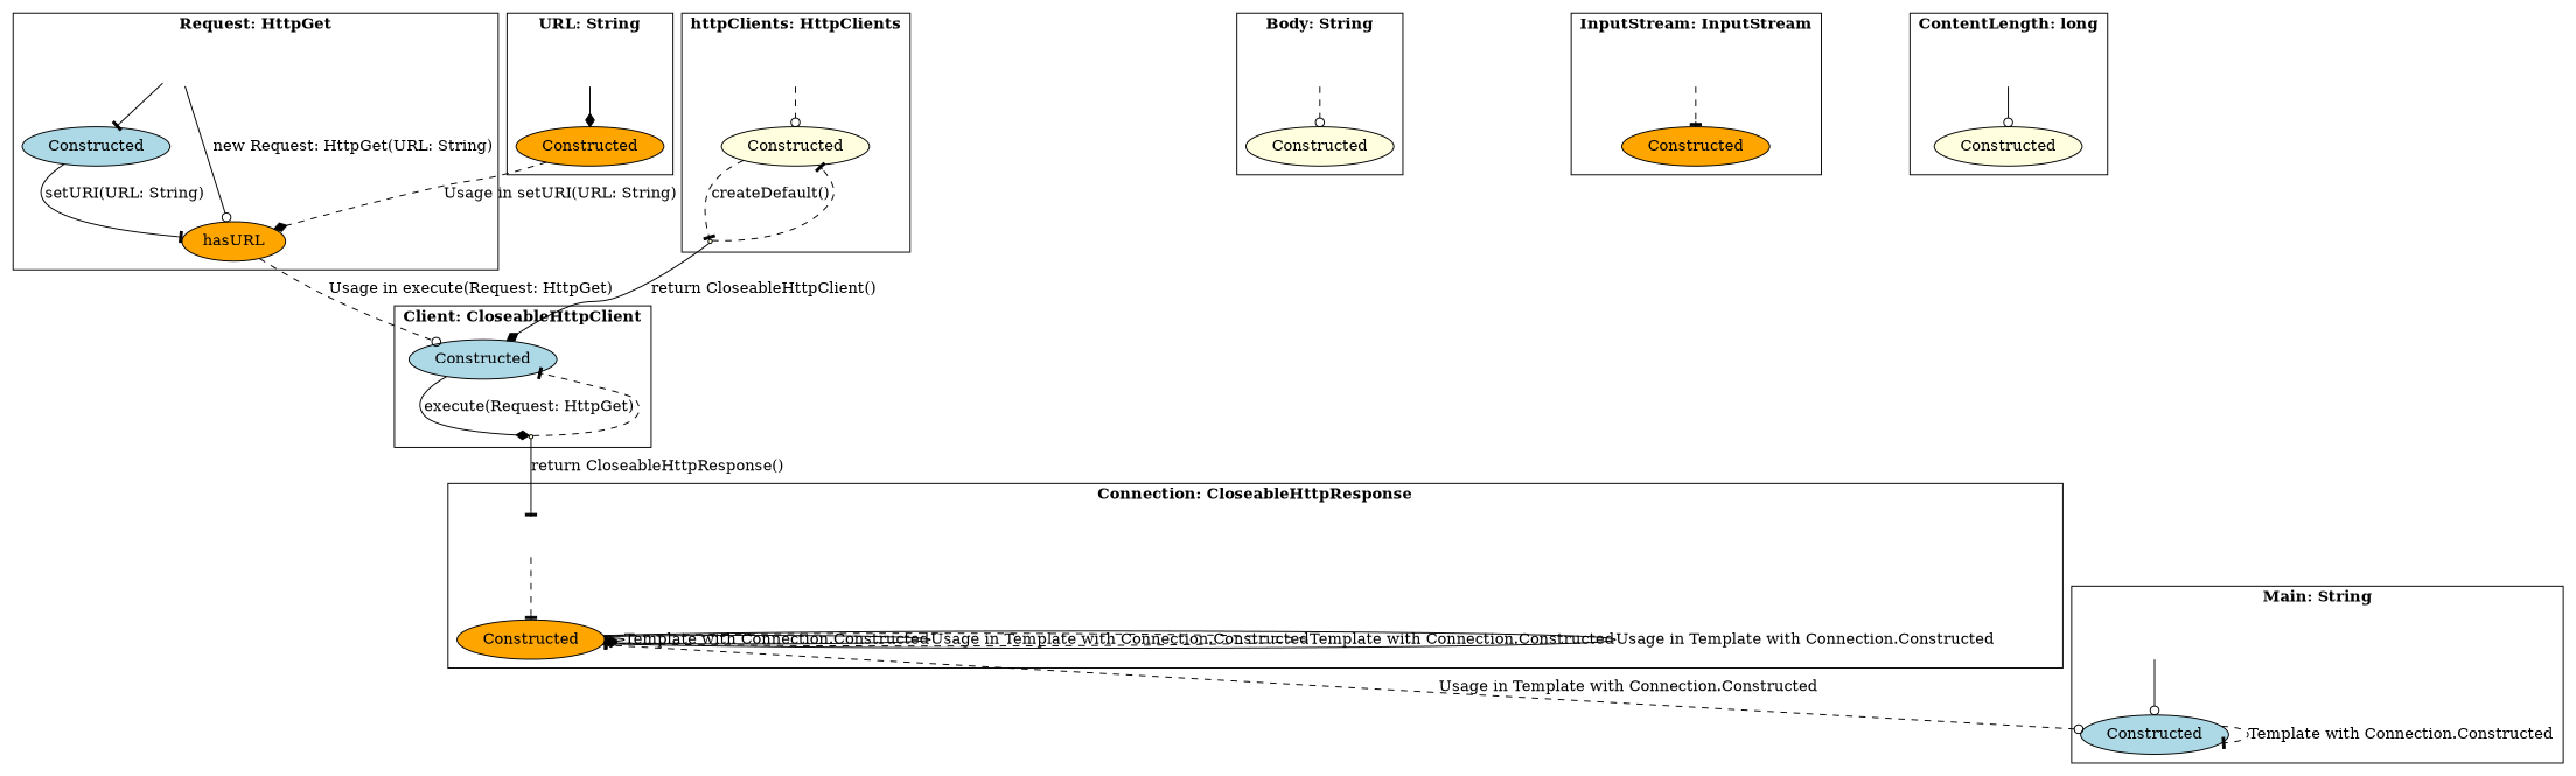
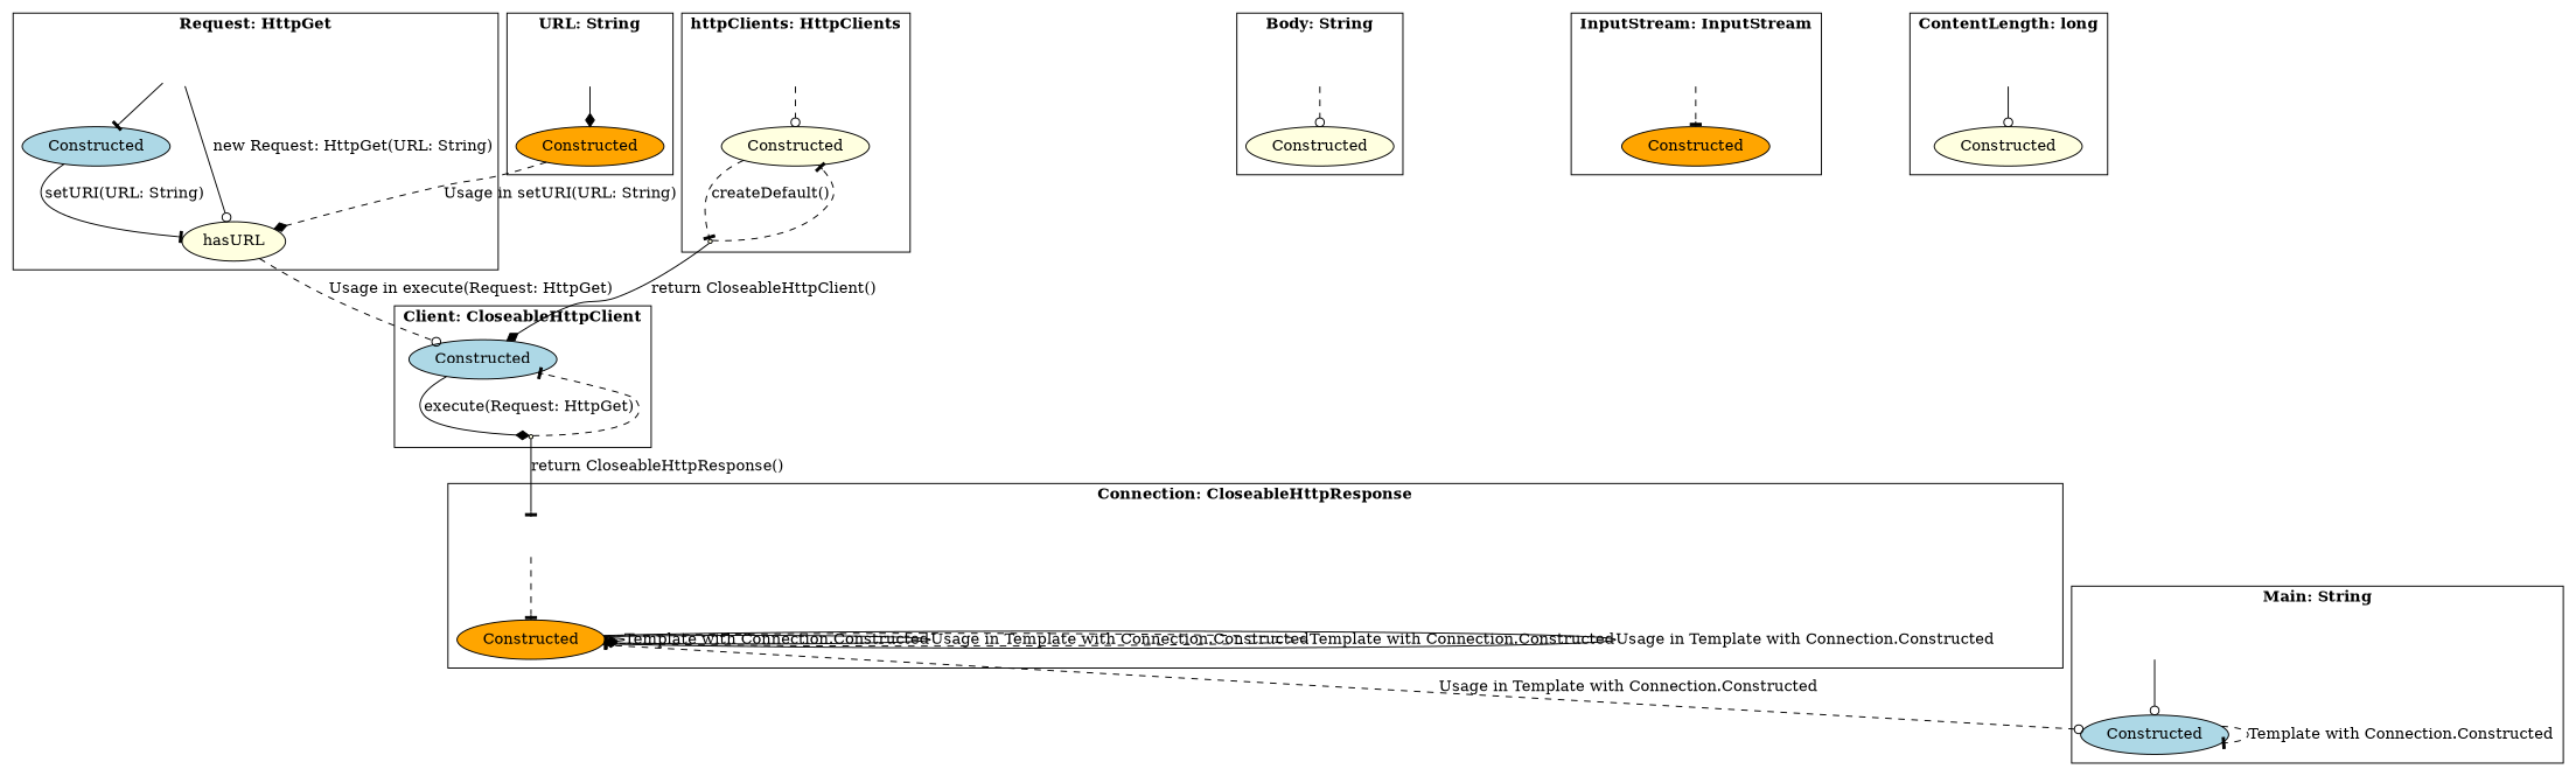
  digraph {
    node [style=filled]
    edge [style=solid arrowhead=tee]
    n1 [label=Init style=invis]
    n2 [label=Constructed fillcolor=lightblue]
-   n3 [label=hasURL fillcolor=orange]
+   n3 [label=hasURL fillcolor=lightyellow]
    n4 [label=Init style=invis]
    n5 [label=Constructed fillcolor=orange]
    n6 [label=Init style=invis]
    n7 [label=Constructed fillcolor=lightblue]
    virtual0 [shape=point fillcolor=lightyellow]
    n9 [label=Init style=invis]
    n10 [label=Constructed fillcolor=orange]
    n11 [label=Init style=invis]
    n12 [label=Constructed fillcolor=lightyellow]
    n13 [label=Init style=invis]
    n14 [label=Constructed fillcolor=lightyellow]
    virtual1 [shape=point fillcolor=lightyellow]
    n16 [label=Init style=invis]
    n17 [label=Constructed fillcolor=lightblue]
    n18 [label=Init style=invis]
    n19 [label=Constructed fillcolor=orange]
    n20 [label=Init style=invis]
    n21 [label=Constructed fillcolor=lightyellow]
    subgraph cluster_1 {
      label=<<B>Request: HttpGet</B>>
      n1
      n2
      n3
    }
    subgraph cluster_2 {
      label=<<B>URL: String</B>>
      n4
      n5
    }
    subgraph cluster_3 {
      label=<<B>Client: CloseableHttpClient</B>>
      n6
      n7
      virtual0
    }
    subgraph cluster_4 {
      label=<<B>Connection: CloseableHttpResponse</B>>
      n9
      n10
    }
    subgraph cluster_5 {
      label=<<B>Body: String</B>>
      n11
      n12
    }
    subgraph cluster_6 {
      label=<<B>httpClients: HttpClients</B>>
      n13
      n14
      virtual1
    }
    subgraph cluster_7 {
      label=<<B>Main: String</B>>
      n16
      n17
    }
    subgraph cluster_8 {
      label=<<B>InputStream: InputStream</B>>
      n18
      n19
    }
    subgraph cluster_9 {
      label=<<B>ContentLength: long</B>>
      n20
      n21
    }
    n1 -> n2
    n1 -> n3 [label="new Request: HttpGet(URL: String)" arrowhead=odot]
    n2 -> n3 [label="setURI(URL: String)"]
    n3 -> n7 [label="Usage in execute(Request: HttpGet)" style=dashed arrowhead=odot]
    n4 -> n5 [arrowhead=diamond]
    n5 -> n3 [label="Usage in setURI(URL: String)" style=dashed arrowhead=diamond]
    n7 -> virtual0 [label="execute(Request: HttpGet)" arrowhead=diamond]
    virtual0 -> n7 [style=dashed]
    virtual0 -> n9 [label="return CloseableHttpResponse()"]
    n9 -> n10 [style=dashed]
    n10 -> n10 [label="Template with Connection.Constructed" arrowhead=diamond]
    n10 -> n10 [label="Usage in Template with Connection.Constructed" arrowhead=diamond]
    n10 -> n10 [label="Template with Connection.Constructed" style=dashed]
    n10 -> n10 [label="Usage in Template with Connection.Constructed"]
    n10 -> n17 [label="Usage in Template with Connection.Constructed" style=dashed arrowhead=odot]
    n11 -> n12 [style=dashed arrowhead=odot]
    n13 -> n14 [style=dashed arrowhead=odot]
    n14 -> virtual1 [label="createDefault()" style=dashed]
    virtual1 -> n7 [label="return CloseableHttpClient()" arrowhead=diamond]
    virtual1 -> n14 [style=dashed]
    n16 -> n17 [arrowhead=odot]
    n17 -> n17 [label="Template with Connection.Constructed" style=dashed]
    n18 -> n19 [style=dashed]
    n20 -> n21 [arrowhead=odot]
  }
